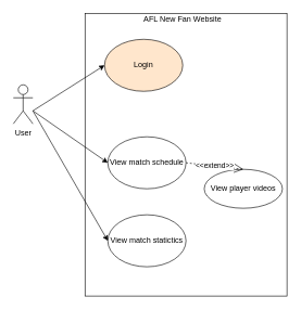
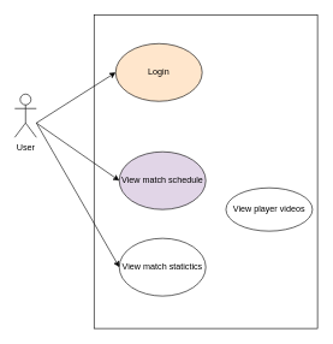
  <mxCell id="0" />
  <mxCell id="1" parent="0" />
  <mxCell id="2" value="User" parent="1" vertex="1" style="shape=umlActor;verticalLabelPosition=bottom;labelBackgroundColor=#ffffff;verticalAlign=top;html=1;outlineConnect=0;"><mxGeometry as="geometry" height="60" width="30" y="130" x="20" /></mxCell>
  <mxCell id="3" value="" parent="1" vertex="1" style="rounded=0;whiteSpace=wrap;html=1;gradientColor=none;fillColor=none;"><mxGeometry as="geometry" height="435" width="310" y="20" x="130" /></mxCell>
  <mxCell id="4" value="Login&lt;br&gt;" parent="1" vertex="1" style="ellipse;whiteSpace=wrap;html=1;fillColor=#ffe6cc;"><mxGeometry as="geometry" height="80" width="120" y="60" x="160" /></mxCell>
  <mxCell id="5" value="" parent="1" style="endArrow=classic;html=1;entryX=0;entryY=0.5;entryDx=0;entryDy=0;" edge="1" target="4"><mxGeometry as="geometry" height="50" width="50" relative="1"><mxPoint as="sourcePoint" y="170" x="50" /><mxPoint as="targetPoint" y="130" x="130" /></mxGeometry></mxCell>
  <mxCell id="6" value="View match statictics&lt;br&gt;" parent="1" vertex="1" style="ellipse;whiteSpace=wrap;html=1;"><mxGeometry as="geometry" height="80" width="120" y="330" x="165" /></mxCell>
- <mxCell id="7" value="View match schedule&lt;br&gt;" parent="1" vertex="1" style="ellipse;whiteSpace=wrap;html=1;"><mxGeometry as="geometry" height="80" width="120" y="210" x="165" /></mxCell>
- <mxCell id="8" value="AFL New Fan Website&lt;br&gt;" parent="1" vertex="1" style="text;html=1;strokeColor=none;fillColor=none;align=center;verticalAlign=middle;whiteSpace=wrap;rounded=0;"><mxGeometry as="geometry" height="20" width="200" y="20" x="180" /></mxCell>
+ <mxCell id="7" value="View match schedule&lt;br&gt;" parent="1" vertex="1" style="ellipse;whiteSpace=wrap;html=1;fillColor=#e1d5e7;"><mxGeometry as="geometry" height="80" width="120" y="210" x="165" /></mxCell>
  <mxCell id="9" value="View player videos&lt;br&gt;" parent="1" vertex="1" style="ellipse;whiteSpace=wrap;html=1;"><mxGeometry x="313" y="260" as="geometry" height="60" width="120" /></mxCell>
  <mxCell id="10" value="" parent="1" style="endArrow=classic;html=1;entryX=0;entryY=0.5;entryDx=0;entryDy=0;" edge="1" target="7"><mxGeometry as="geometry" height="50" width="50" relative="1"><mxPoint as="sourcePoint" y="170" x="50" /><mxPoint as="targetPoint" y="110" x="170" /></mxGeometry></mxCell>
  <mxCell id="11" value="" parent="1" style="endArrow=classic;html=1;entryX=0;entryY=0.5;entryDx=0;entryDy=0;" edge="1" target="6"><mxGeometry as="geometry" height="50" width="50" relative="1"><mxPoint as="sourcePoint" y="170" x="50" /><mxPoint as="targetPoint" y="210" x="170" /></mxGeometry></mxCell>
- <mxCell id="12" value="&amp;lt;&amp;lt;extend&amp;gt;&amp;gt;&lt;br&gt;" parent="1" style="endArrow=open;endSize=12;dashed=1;html=1;entryX=0.5;entryY=0;entryDx=0;entryDy=0;exitX=1;exitY=0.5;exitDx=0;exitDy=0;" edge="1" target="9" source="7"><mxGeometry as="geometry" width="160" relative="1"><mxPoint as="sourcePoint" y="200" x="280" /><mxPoint as="targetPoint" y="199.5" x="430" /></mxGeometry></mxCell>
